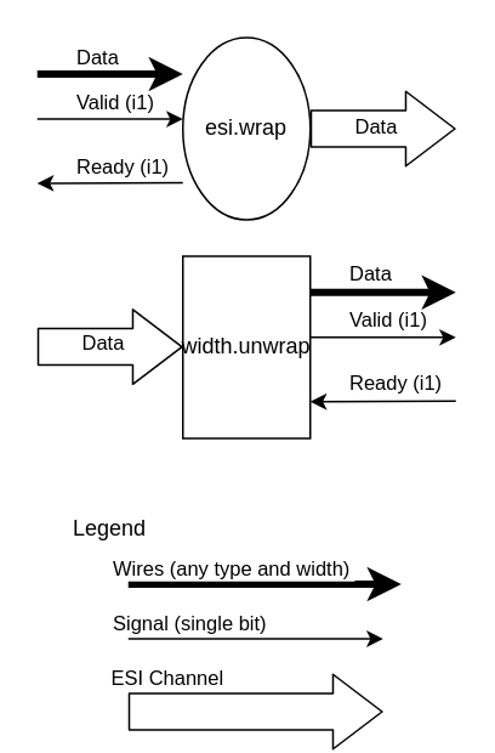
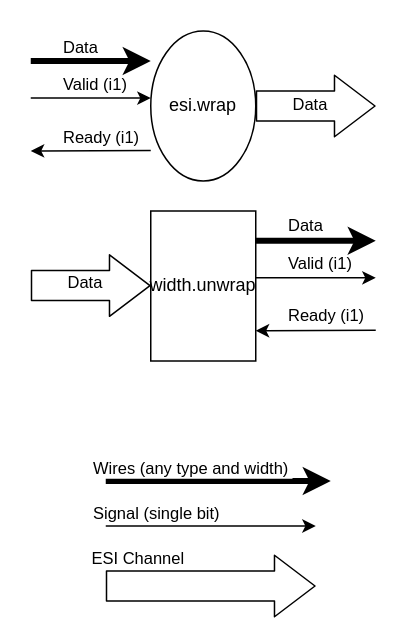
  <mxCell id="0" />
  <mxCell id="1" parent="0" />
  <mxCell id="2" value="" style="group" vertex="1" connectable="0" parent="1"><mxGeometry x="40" y="280" width="180" height="110" as="geometry" /></mxCell>
  <mxCell id="3" value="" style="endArrow=classic;html=1;strokeWidth=4;align=center;" edge="1" parent="2"><mxGeometry width="50" height="50" relative="1" as="geometry"><mxPoint x="30" y="40" as="sourcePoint" /><mxPoint x="180" y="40" as="targetPoint" /><Array as="points" /></mxGeometry></mxCell>
  <mxCell id="4" value="Wires (any type and width)&amp;nbsp;" style="edgeLabel;html=1;align=left;verticalAlign=bottom;resizable=0;points=[];labelPosition=right;verticalLabelPosition=top;" vertex="1" connectable="0" parent="3"><mxGeometry x="0.686" y="3" relative="1" as="geometry"><mxPoint x="-136.29" y="3" as="offset" /></mxGeometry></mxCell>
  <mxCell id="5" value="" style="endArrow=classic;html=1;fontStyle=1;" edge="1" parent="2"><mxGeometry width="50" height="50" relative="1" as="geometry"><mxPoint x="30" y="70" as="sourcePoint" /><mxPoint x="170" y="70" as="targetPoint" /><Array as="points" /></mxGeometry></mxCell>
  <mxCell id="6" value="Signal (single bit)" style="edgeLabel;html=1;align=left;verticalAlign=bottom;resizable=0;points=[];horizontal=1;labelPosition=right;verticalLabelPosition=top;" vertex="1" connectable="0" parent="5"><mxGeometry x="0.657" y="1" relative="1" as="geometry"><mxPoint x="-126" y="1" as="offset" /></mxGeometry></mxCell>
- <mxCell id="7" value="Legend" style="text;html=1;strokeColor=none;fillColor=none;align=center;verticalAlign=middle;whiteSpace=wrap;rounded=0;" vertex="1" parent="2"><mxGeometry width="40" height="20" as="geometry" /></mxCell>
  <mxCell id="8" value="" style="shape=flexArrow;endArrow=classic;html=1;strokeWidth=1;width=20;endSize=8.669;" edge="1" parent="2"><mxGeometry width="50" height="50" relative="1" as="geometry"><mxPoint x="30" y="110" as="sourcePoint" /><mxPoint x="170" y="110" as="targetPoint" /><Array as="points" /></mxGeometry></mxCell>
  <mxCell id="9" value="ESI Channel" style="edgeLabel;html=1;align=left;verticalAlign=bottom;resizable=0;points=[];labelPosition=center;verticalLabelPosition=top;" vertex="1" connectable="0" parent="8"><mxGeometry x="-0.424" y="2" relative="1" as="geometry"><mxPoint x="-50.57" y="-8" as="offset" /></mxGeometry></mxCell>
  <mxCell id="10" value="" style="group" vertex="1" connectable="0" parent="1"><mxGeometry x="20" y="20" width="230" height="100" as="geometry" /></mxCell>
  <mxCell id="11" value="esi.wrap" style="ellipse;whiteSpace=wrap;html=1;" vertex="1" parent="10"><mxGeometry x="80" width="70" height="100" as="geometry" /></mxCell>
  <mxCell id="12" value="" style="endArrow=classic;html=1;fontStyle=1" edge="1" parent="10"><mxGeometry width="50" height="50" relative="1" as="geometry"><mxPoint y="44.71" as="sourcePoint" /><mxPoint x="80" y="44.71" as="targetPoint" /><Array as="points" /></mxGeometry></mxCell>
  <mxCell id="13" value="Valid (i1)" style="edgeLabel;html=1;align=left;verticalAlign=middle;resizable=0;points=[];" vertex="1" connectable="0" parent="12"><mxGeometry x="0.657" y="1" relative="1" as="geometry"><mxPoint x="-46.29" y="-8.71" as="offset" /></mxGeometry></mxCell>
  <mxCell id="14" value="" style="endArrow=classic;html=1;strokeWidth=4;" edge="1" parent="10"><mxGeometry width="50" height="50" relative="1" as="geometry"><mxPoint y="20.0" as="sourcePoint" /><mxPoint x="80" y="20.0" as="targetPoint" /><Array as="points" /></mxGeometry></mxCell>
  <mxCell id="15" value="Data" style="edgeLabel;html=1;align=left;verticalAlign=middle;resizable=0;points=[];" vertex="1" connectable="0" parent="14"><mxGeometry x="0.686" y="3" relative="1" as="geometry"><mxPoint x="-47.43" y="-7" as="offset" /></mxGeometry></mxCell>
  <mxCell id="16" value="" style="endArrow=classic;html=1;" edge="1" parent="10"><mxGeometry width="50" height="50" relative="1" as="geometry"><mxPoint x="80" y="79.71" as="sourcePoint" /><mxPoint y="80" as="targetPoint" /><Array as="points" /></mxGeometry></mxCell>
  <mxCell id="17" value="Ready (i1)" style="edgeLabel;html=1;align=left;verticalAlign=middle;resizable=0;points=[];" vertex="1" connectable="0" parent="16"><mxGeometry x="0.757" y="-1" relative="1" as="geometry"><mxPoint x="10.29" y="-8.96" as="offset" /></mxGeometry></mxCell>
  <mxCell id="18" value="" style="shape=flexArrow;endArrow=classic;html=1;strokeWidth=1;width=20;exitX=1;exitY=0.5;exitDx=0;exitDy=0;endSize=8.669;" edge="1" parent="10" source="11"><mxGeometry width="50" height="50" relative="1" as="geometry"><mxPoint x="160" y="49" as="sourcePoint" /><mxPoint x="230" y="50" as="targetPoint" /><Array as="points" /></mxGeometry></mxCell>
  <mxCell id="19" value="Data" style="edgeLabel;html=1;align=left;verticalAlign=middle;resizable=0;points=[];" vertex="1" connectable="0" parent="18"><mxGeometry x="-0.424" y="2" relative="1" as="geometry"><mxPoint as="offset" /></mxGeometry></mxCell>
  <mxCell id="20" value="" style="group" vertex="1" connectable="0" parent="1"><mxGeometry x="20" y="140" width="230" height="100" as="geometry" /></mxCell>
  <mxCell id="21" value="width.unwrap" style="rounded=0;whiteSpace=wrap;html=1;" vertex="1" parent="20"><mxGeometry x="80" width="70" height="100" as="geometry" /></mxCell>
  <mxCell id="22" value="" style="endArrow=classic;html=1;fontStyle=1" edge="1" parent="20"><mxGeometry x="150" y="-0.14" width="50" height="50" as="geometry"><mxPoint x="150" y="44.57" as="sourcePoint" /><mxPoint x="230" y="44.57" as="targetPoint" /><Array as="points" /></mxGeometry></mxCell>
  <mxCell id="23" value="Valid (i1)" style="edgeLabel;html=1;align=left;verticalAlign=middle;resizable=0;points=[];" vertex="1" connectable="0" parent="22"><mxGeometry x="0.657" y="1" relative="1" as="geometry"><mxPoint x="-46.29" y="-8.71" as="offset" /></mxGeometry></mxCell>
  <mxCell id="24" value="" style="endArrow=classic;html=1;strokeWidth=4;" edge="1" parent="20"><mxGeometry x="150" y="-0.14" width="50" height="50" as="geometry"><mxPoint x="150" y="19.86" as="sourcePoint" /><mxPoint x="230" y="19.86" as="targetPoint" /><Array as="points" /></mxGeometry></mxCell>
  <mxCell id="25" value="Data" style="edgeLabel;html=1;align=left;verticalAlign=middle;resizable=0;points=[];" vertex="1" connectable="0" parent="24"><mxGeometry x="0.686" y="3" relative="1" as="geometry"><mxPoint x="-47.43" y="-7" as="offset" /></mxGeometry></mxCell>
  <mxCell id="26" value="" style="endArrow=classic;html=1;" edge="1" parent="20"><mxGeometry x="150" y="-0.14" width="50" height="50" as="geometry"><mxPoint x="230" y="79.57" as="sourcePoint" /><mxPoint x="150" y="79.86" as="targetPoint" /><Array as="points" /></mxGeometry></mxCell>
  <mxCell id="27" value="Ready (i1)" style="edgeLabel;html=1;align=left;verticalAlign=middle;resizable=0;points=[];" vertex="1" connectable="0" parent="26"><mxGeometry x="0.757" y="-1" relative="1" as="geometry"><mxPoint x="10.29" y="-8.96" as="offset" /></mxGeometry></mxCell>
  <mxCell id="28" value="" style="shape=flexArrow;endArrow=classic;html=1;strokeWidth=1;width=20;exitX=1;exitY=0.5;exitDx=0;exitDy=0;endSize=8.669;" edge="1" parent="20"><mxGeometry x="-150" y="-0.29" width="50" height="50" as="geometry"><mxPoint y="49.71" as="sourcePoint" /><mxPoint x="80" y="49.71" as="targetPoint" /><Array as="points" /></mxGeometry></mxCell>
  <mxCell id="29" value="Data" style="edgeLabel;html=1;align=left;verticalAlign=middle;resizable=0;points=[];" vertex="1" connectable="0" parent="28"><mxGeometry x="-0.424" y="2" relative="1" as="geometry"><mxPoint as="offset" /></mxGeometry></mxCell>
